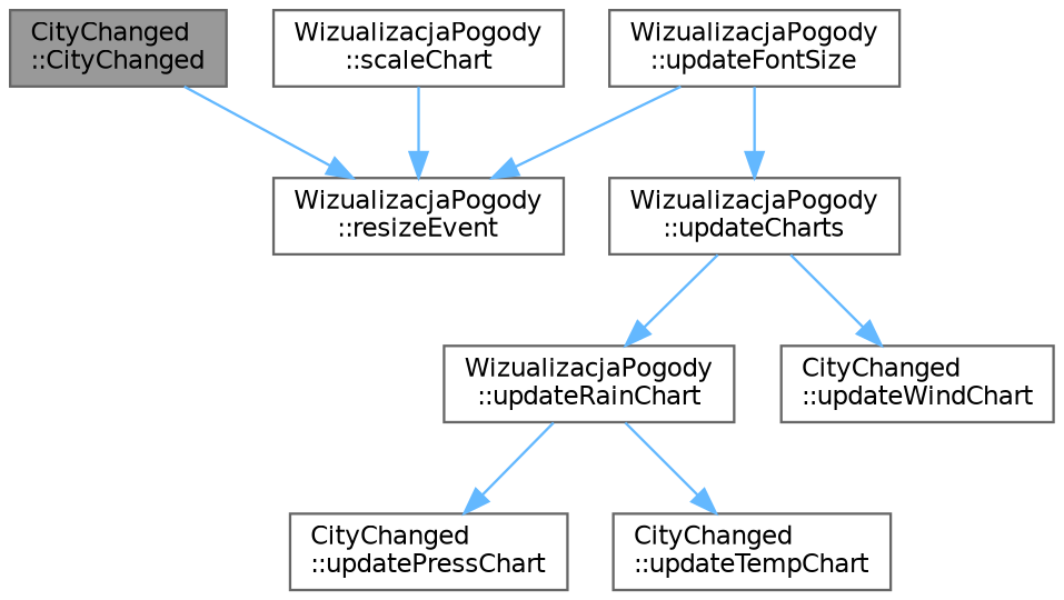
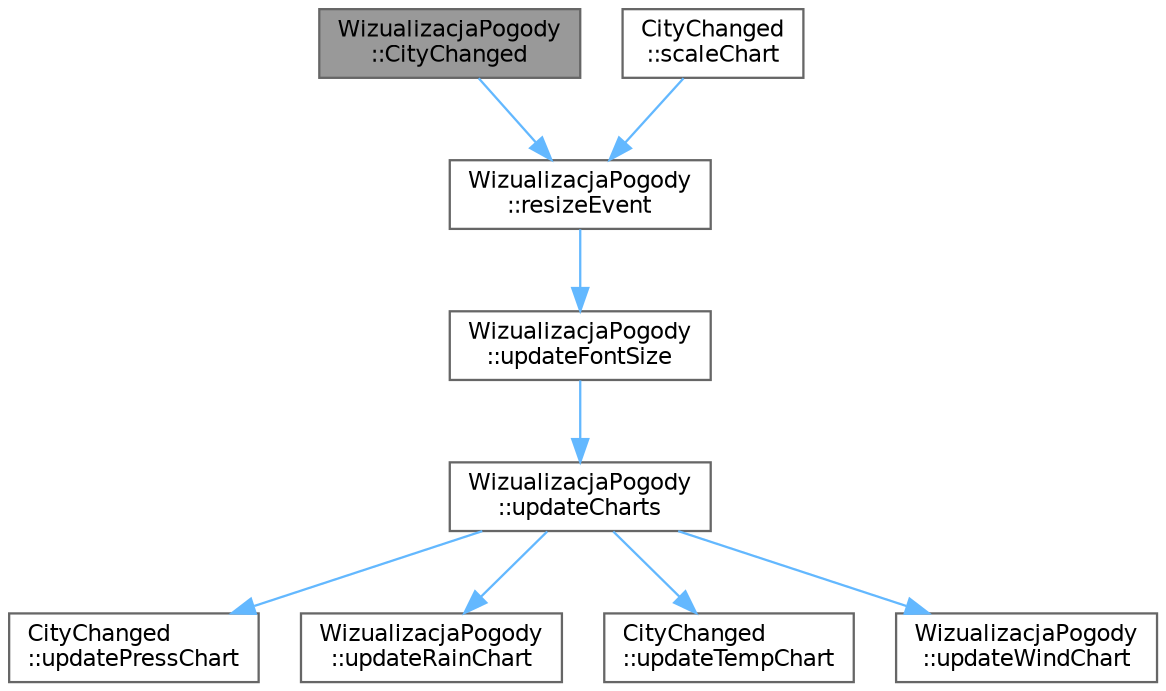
  digraph {
    rankdir=TB
    node [color=grey40 fillcolor=white fontname=Helvetica fontsize=10 shape=box style=filled]
    edge [color=steelblue1 fontname=Helvetica fontsize=10 labelfontname=Helvetica labelfontsize=10 style=solid]
-   n1 [color=gray40 fillcolor=grey60 fontcolor=black height=0.2 label="CityChanged\l::CityChanged" width=0.4]
+   n1 [color=gray40 fillcolor=grey60 fontcolor=black height=0.2 label="WizualizacjaPogody\l::CityChanged" width=0.4]
    n2 [height=0.2 label="WizualizacjaPogody\l::resizeEvent" width=0.4]
    n3 [height=0.2 label="WizualizacjaPogody\l::updateFontSize" width=0.4]
    n4 [height=0.2 label="WizualizacjaPogody\l::updateCharts" width=0.4]
    n5 [height=0.2 label="CityChanged\l::updatePressChart" width=0.4]
    n6 [height=0.2 label="WizualizacjaPogody\l::updateRainChart" width=0.4]
    n7 [height=0.2 label="CityChanged\l::updateTempChart" width=0.4]
-   n8 [height=0.2 label="CityChanged\l::updateWindChart" width=0.4]
-   n9 [height=0.2 label="WizualizacjaPogody\l::scaleChart" width=0.4]
+   n8 [height=0.2 label="WizualizacjaPogody\l::updateWindChart" width=0.4]
+   n9 [height=0.2 label="CityChanged\l::scaleChart" width=0.4]
    n1 -> n2
-   n3 -> n2
+   n2 -> n3
    n3 -> n4
-   n6 -> n5
+   n4 -> n5
    n4 -> n6
-   n6 -> n7
+   n4 -> n7
    n4 -> n8
    n9 -> n2
  }
